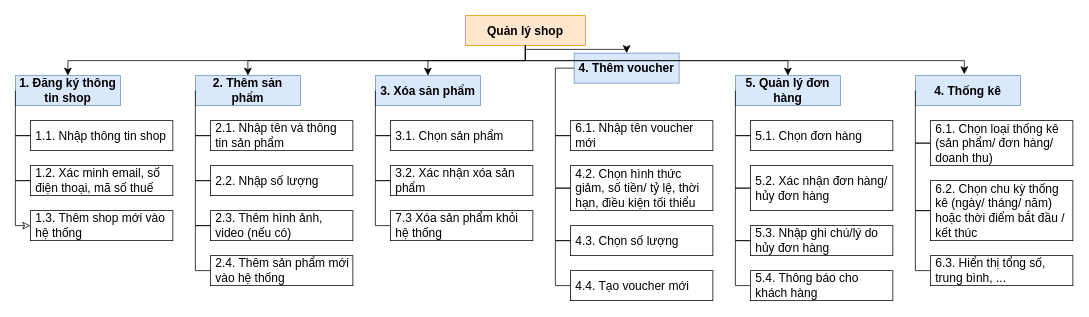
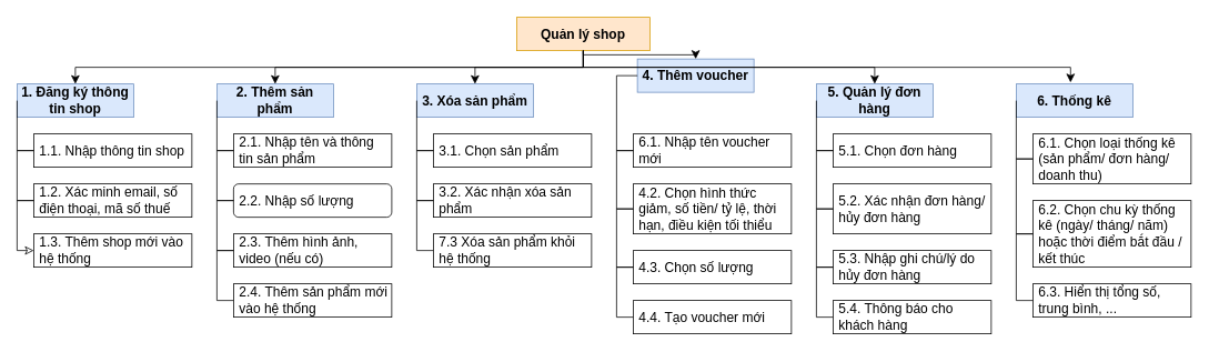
  <mxCell id="0" />
  <mxCell id="1" parent="0" />
  <mxCell id="2" value="Quản lý shop" style="rounded=0;whiteSpace=wrap;html=1;fontSize=16;fontStyle=1;movable=1;resizable=1;rotatable=1;deletable=1;editable=1;connectable=1;fillColor=#ffe6cc;strokeColor=#d79b00;" parent="1" vertex="1"><mxGeometry x="620" y="20" width="160" height="40" as="geometry" /></mxCell>
  <mxCell id="3" value="1. Đăng ký thông tin shop" style="rounded=0;whiteSpace=wrap;html=1;fontSize=16;fontStyle=1;movable=1;resizable=1;rotatable=1;deletable=1;editable=1;connectable=1;fillColor=#dae8fc;strokeColor=#6c8ebf;" parent="1" vertex="1"><mxGeometry x="20" y="100" width="140" height="40" as="geometry" /></mxCell>
  <mxCell id="4" value="2. Thêm sản phẩm" style="rounded=0;whiteSpace=wrap;html=1;fontSize=16;fontStyle=1;movable=1;resizable=1;rotatable=1;deletable=1;editable=1;connectable=1;fillColor=#dae8fc;strokeColor=#6c8ebf;" parent="1" vertex="1"><mxGeometry x="260" y="100" width="140" height="40" as="geometry" /></mxCell>
  <mxCell id="5" value="3. Xóa sản phẩm" style="rounded=0;whiteSpace=wrap;html=1;fontSize=16;fontStyle=1;movable=1;resizable=1;rotatable=1;deletable=1;editable=1;connectable=1;fillColor=#dae8fc;strokeColor=#6c8ebf;" parent="1" vertex="1"><mxGeometry x="500" y="100" width="140" height="40" as="geometry" /></mxCell>
  <mxCell id="6" value="" style="edgeStyle=elbowEdgeStyle;elbow=vertical;endArrow=classic;html=1;curved=0;rounded=0;endSize=8;startSize=8;fontSize=16;exitX=0.5;exitY=1;exitDx=0;exitDy=0;entryX=0.5;entryY=0;entryDx=0;entryDy=0;movable=1;resizable=1;rotatable=1;deletable=1;editable=1;connectable=1;" parent="1" source="2" target="3" edge="1"><mxGeometry width="50" height="50" relative="1" as="geometry"><mxPoint x="700" y="400" as="sourcePoint" /><mxPoint x="750" y="350" as="targetPoint" /></mxGeometry></mxCell>
  <mxCell id="7" value="" style="edgeStyle=elbowEdgeStyle;elbow=vertical;endArrow=classic;html=1;curved=0;rounded=0;endSize=8;startSize=8;fontSize=16;exitX=0.5;exitY=1;exitDx=0;exitDy=0;entryX=0.5;entryY=0;entryDx=0;entryDy=0;movable=1;resizable=1;rotatable=1;deletable=1;editable=1;connectable=1;" parent="1" source="2" target="4" edge="1"><mxGeometry width="50" height="50" relative="1" as="geometry"><mxPoint x="700" y="400" as="sourcePoint" /><mxPoint x="750" y="350" as="targetPoint" /></mxGeometry></mxCell>
  <mxCell id="8" value="" style="edgeStyle=elbowEdgeStyle;elbow=vertical;endArrow=classic;html=1;curved=0;rounded=0;endSize=8;startSize=8;fontSize=16;exitX=0.5;exitY=1;exitDx=0;exitDy=0;entryX=0.5;entryY=0;entryDx=0;entryDy=0;movable=1;resizable=1;rotatable=1;deletable=1;editable=1;connectable=1;" parent="1" source="2" target="5" edge="1"><mxGeometry width="50" height="50" relative="1" as="geometry"><mxPoint x="710" y="70" as="sourcePoint" /><mxPoint x="590" y="110" as="targetPoint" /></mxGeometry></mxCell>
  <mxCell id="9" value="1.1. Nhập thông tin shop" style="rounded=0;whiteSpace=wrap;html=1;fontSize=16;align=left;spacingLeft=5;movable=1;resizable=1;rotatable=1;deletable=1;editable=1;connectable=1;" parent="1" vertex="1"><mxGeometry x="40" y="160" width="190" height="40" as="geometry" /></mxCell>
  <mxCell id="10" value="1.2. Xác minh email, số điện thoại, mã số thuế" style="rounded=0;whiteSpace=wrap;html=1;fontSize=16;align=left;spacingLeft=5;movable=1;resizable=1;rotatable=1;deletable=1;editable=1;connectable=1;" parent="1" vertex="1"><mxGeometry x="40" y="220" width="190" height="40" as="geometry" /></mxCell>
  <mxCell id="11" value="1.3. Thêm shop mới vào hệ thống" style="rounded=0;whiteSpace=wrap;html=1;fontSize=16;align=left;spacingLeft=5;movable=1;resizable=1;rotatable=1;deletable=1;editable=1;connectable=1;" parent="1" vertex="1"><mxGeometry x="40" y="280" width="190" height="40" as="geometry" /></mxCell>
  <mxCell id="12" value="2.1. Nhập tên và thông tin sản phẩm" style="rounded=0;whiteSpace=wrap;html=1;fontSize=16;align=left;spacingLeft=5;movable=1;resizable=1;rotatable=1;deletable=1;editable=1;connectable=1;" parent="1" vertex="1"><mxGeometry x="280" y="160" width="190" height="40" as="geometry" /></mxCell>
  <mxCell id="13" value="" style="edgeStyle=elbowEdgeStyle;elbow=horizontal;endArrow=none;html=1;curved=0;rounded=0;endSize=8;startSize=8;fontSize=16;exitX=0;exitY=0.5;exitDx=0;exitDy=0;entryX=0;entryY=0.5;entryDx=0;entryDy=0;endFill=0;movable=1;resizable=1;rotatable=1;deletable=1;editable=1;connectable=1;" parent="1" source="3" target="9" edge="1"><mxGeometry width="50" height="50" relative="1" as="geometry"><mxPoint x="40" y="120" as="sourcePoint" /><mxPoint x="510" y="330" as="targetPoint" /><Array as="points"><mxPoint x="20" y="160" /></Array></mxGeometry></mxCell>
  <mxCell id="14" value="" style="edgeStyle=elbowEdgeStyle;elbow=horizontal;endArrow=none;html=1;curved=0;rounded=0;endSize=8;startSize=8;fontSize=16;entryX=0;entryY=0.5;entryDx=0;entryDy=0;endFill=0;exitX=0;exitY=0.5;exitDx=0;exitDy=0;movable=1;resizable=1;rotatable=1;deletable=1;editable=1;connectable=1;" parent="1" source="9" target="10" edge="1"><mxGeometry width="50" height="50" relative="1" as="geometry"><mxPoint x="20" y="190" as="sourcePoint" /><mxPoint x="40" y="290" as="targetPoint" /><Array as="points"><mxPoint x="20" y="260" /></Array></mxGeometry></mxCell>
  <mxCell id="15" value="" style="edgeStyle=elbowEdgeStyle;elbow=horizontal;endArrow=classic;html=1;curved=0;rounded=0;endSize=8;startSize=8;fontSize=16;entryX=0;entryY=0.5;entryDx=0;entryDy=0;endFill=0;exitX=0;exitY=0.5;exitDx=0;exitDy=0;movable=1;resizable=1;rotatable=1;deletable=1;editable=1;connectable=1;" parent="1" source="10" target="11" edge="1"><mxGeometry width="50" height="50" relative="1" as="geometry"><mxPoint x="40" y="280" as="sourcePoint" /><mxPoint x="40" y="350" as="targetPoint" /><Array as="points"><mxPoint x="20" y="350" /></Array></mxGeometry></mxCell>
- <mxCell id="16" value="2.2. Nhập số lượng" style="rounded=0;whiteSpace=wrap;html=1;fontSize=16;align=left;spacingLeft=5;movable=1;resizable=1;rotatable=1;deletable=1;editable=1;connectable=1;" parent="1" vertex="1"><mxGeometry x="280" y="220" width="190" height="40" as="geometry" /></mxCell>
+ <mxCell id="16" value="2.2. Nhập số lượng" style="whiteSpace=wrap;html=1;fontSize=16;align=left;spacingLeft=5;movable=1;resizable=1;rotatable=1;deletable=1;editable=1;connectable=1;rounded=1;" parent="1" vertex="1"><mxGeometry x="280" y="220" width="190" height="40" as="geometry" /></mxCell>
  <mxCell id="17" value="2.3. Thêm hình ảnh, video (nếu có)" style="rounded=0;whiteSpace=wrap;html=1;fontSize=16;align=left;spacingLeft=5;movable=1;resizable=1;rotatable=1;deletable=1;editable=1;connectable=1;" parent="1" vertex="1"><mxGeometry x="280" y="280" width="190" height="40" as="geometry" /></mxCell>
  <mxCell id="18" value="" style="edgeStyle=elbowEdgeStyle;elbow=horizontal;endArrow=none;html=1;curved=0;rounded=0;endSize=8;startSize=8;fontSize=16;entryX=0;entryY=0.5;entryDx=0;entryDy=0;endFill=0;exitX=0;exitY=0.5;exitDx=0;exitDy=0;movable=1;resizable=1;rotatable=1;deletable=1;editable=1;connectable=1;" parent="1" source="12" target="16" edge="1"><mxGeometry width="50" height="50" relative="1" as="geometry"><mxPoint x="280" y="190" as="sourcePoint" /><mxPoint x="280" y="260" as="targetPoint" /><Array as="points"><mxPoint x="260" y="260" /></Array></mxGeometry></mxCell>
  <mxCell id="19" value="" style="edgeStyle=elbowEdgeStyle;elbow=horizontal;endArrow=none;html=1;curved=0;rounded=0;endSize=8;startSize=8;fontSize=16;entryX=0;entryY=0.5;entryDx=0;entryDy=0;endFill=0;movable=1;resizable=1;rotatable=1;deletable=1;editable=1;connectable=1;exitX=0;exitY=0.5;exitDx=0;exitDy=0;" parent="1" source="4" target="12" edge="1"><mxGeometry width="50" height="50" relative="1" as="geometry"><mxPoint x="260" y="130" as="sourcePoint" /><mxPoint x="280" y="240" as="targetPoint" /><Array as="points"><mxPoint x="260" y="180" /></Array></mxGeometry></mxCell>
  <mxCell id="20" value="" style="edgeStyle=elbowEdgeStyle;elbow=horizontal;endArrow=none;html=1;curved=0;rounded=0;endSize=8;startSize=8;fontSize=16;entryX=0;entryY=0.5;entryDx=0;entryDy=0;endFill=0;exitX=0;exitY=0.5;exitDx=0;exitDy=0;movable=1;resizable=1;rotatable=1;deletable=1;editable=1;connectable=1;" parent="1" source="16" target="17" edge="1"><mxGeometry width="50" height="50" relative="1" as="geometry"><mxPoint x="280" y="210" as="sourcePoint" /><mxPoint x="280" y="290" as="targetPoint" /><Array as="points"><mxPoint x="260" y="290" /></Array></mxGeometry></mxCell>
  <mxCell id="21" value="3.1. Chọn sản phẩm" style="rounded=0;whiteSpace=wrap;html=1;fontSize=16;align=left;spacingLeft=5;movable=1;resizable=1;rotatable=1;deletable=1;editable=1;connectable=1;" parent="1" vertex="1"><mxGeometry x="520" y="160" width="190" height="40" as="geometry" /></mxCell>
  <mxCell id="22" value="3.2. Xác nhận xóa sản phẩm" style="rounded=0;whiteSpace=wrap;html=1;fontSize=16;align=left;spacingLeft=5;movable=1;resizable=1;rotatable=1;deletable=1;editable=1;connectable=1;" parent="1" vertex="1"><mxGeometry x="520" y="220" width="190" height="40" as="geometry" /></mxCell>
  <mxCell id="23" value="7.3 Xóa sản phẩm khỏi hệ thống" style="rounded=0;whiteSpace=wrap;html=1;fontSize=16;align=left;spacingLeft=5;movable=1;resizable=1;rotatable=1;deletable=1;editable=1;connectable=1;" parent="1" vertex="1"><mxGeometry x="520" y="280" width="190" height="40" as="geometry" /></mxCell>
  <mxCell id="24" value="" style="edgeStyle=elbowEdgeStyle;elbow=horizontal;endArrow=none;html=1;curved=0;rounded=0;endSize=8;startSize=8;fontSize=16;entryX=0;entryY=0.5;entryDx=0;entryDy=0;endFill=0;movable=1;resizable=1;rotatable=1;deletable=1;editable=1;connectable=1;exitX=0;exitY=0.5;exitDx=0;exitDy=0;" parent="1" edge="1"><mxGeometry width="50" height="50" relative="1" as="geometry"><mxPoint x="500" y="120" as="sourcePoint" /><mxPoint x="520" y="180" as="targetPoint" /><Array as="points"><mxPoint x="500" y="180" /></Array></mxGeometry></mxCell>
  <mxCell id="25" value="" style="edgeStyle=elbowEdgeStyle;elbow=horizontal;endArrow=none;html=1;curved=0;rounded=0;endSize=8;startSize=8;fontSize=16;entryX=0;entryY=0.5;entryDx=0;entryDy=0;endFill=0;exitX=0;exitY=0.5;exitDx=0;exitDy=0;movable=1;resizable=1;rotatable=1;deletable=1;editable=1;connectable=1;" parent="1" target="22" edge="1"><mxGeometry width="50" height="50" relative="1" as="geometry"><mxPoint x="520" y="180" as="sourcePoint" /><mxPoint x="520" y="260" as="targetPoint" /><Array as="points"><mxPoint x="500" y="260" /></Array></mxGeometry></mxCell>
  <mxCell id="26" value="" style="edgeStyle=elbowEdgeStyle;elbow=horizontal;endArrow=none;html=1;curved=0;rounded=0;endSize=8;startSize=8;fontSize=16;entryX=0;entryY=0.5;entryDx=0;entryDy=0;endFill=0;exitX=0;exitY=0.5;exitDx=0;exitDy=0;movable=1;resizable=1;rotatable=1;deletable=1;editable=1;connectable=1;" parent="1" source="22" target="23" edge="1"><mxGeometry width="50" height="50" relative="1" as="geometry"><mxPoint x="520" y="260" as="sourcePoint" /><mxPoint x="520" y="320" as="targetPoint" /><Array as="points"><mxPoint x="500" y="290" /></Array></mxGeometry></mxCell>
  <mxCell id="27" value="4. Thêm voucher" style="rounded=0;whiteSpace=wrap;html=1;fontSize=16;fontStyle=1;movable=1;resizable=1;rotatable=1;deletable=1;editable=1;connectable=1;fillColor=#dae8fc;strokeColor=#6c8ebf;" parent="1" vertex="1"><mxGeometry x="765" y="70" width="140" height="40" as="geometry" /></mxCell>
  <mxCell id="28" value="" style="edgeStyle=elbowEdgeStyle;elbow=vertical;endArrow=classic;html=1;curved=0;rounded=0;endSize=8;startSize=8;fontSize=16;exitX=0.5;exitY=1;exitDx=0;exitDy=0;entryX=0.5;entryY=0;entryDx=0;entryDy=0;movable=1;resizable=1;rotatable=1;deletable=1;editable=1;connectable=1;" parent="1" source="2" target="27" edge="1"><mxGeometry width="50" height="50" relative="1" as="geometry"><mxPoint x="710" y="70" as="sourcePoint" /><mxPoint x="350" y="110" as="targetPoint" /></mxGeometry></mxCell>
  <mxCell id="29" value="6.1. Nhập tên voucher mới" style="rounded=0;whiteSpace=wrap;html=1;fontSize=16;align=left;spacingLeft=5;movable=1;resizable=1;rotatable=1;deletable=1;editable=1;connectable=1;" parent="1" vertex="1"><mxGeometry x="760" y="160" width="190" height="40" as="geometry" /></mxCell>
  <mxCell id="30" value="4.2. Chọn hình thức giảm, số tiền/ tỷ lệ, thời hạn, điều kiện tối thiểu" style="rounded=0;whiteSpace=wrap;html=1;fontSize=16;align=left;spacingLeft=5;movable=1;resizable=1;rotatable=1;deletable=1;editable=1;connectable=1;" parent="1" vertex="1"><mxGeometry x="760" y="220" width="190" height="60" as="geometry" /></mxCell>
  <mxCell id="31" value="4.3. Chọn số lượng" style="rounded=0;whiteSpace=wrap;html=1;fontSize=16;align=left;spacingLeft=5;movable=1;resizable=1;rotatable=1;deletable=1;editable=1;connectable=1;" parent="1" vertex="1"><mxGeometry x="760" y="300" width="190" height="40" as="geometry" /></mxCell>
  <mxCell id="32" value="" style="edgeStyle=elbowEdgeStyle;elbow=horizontal;endArrow=none;html=1;curved=0;rounded=0;endSize=8;startSize=8;fontSize=16;entryX=0;entryY=0.5;entryDx=0;entryDy=0;endFill=0;exitX=0;exitY=0.5;exitDx=0;exitDy=0;movable=1;resizable=1;rotatable=1;deletable=1;editable=1;connectable=1;" parent="1" target="30" edge="1"><mxGeometry width="50" height="50" relative="1" as="geometry"><mxPoint x="760" y="180" as="sourcePoint" /><mxPoint x="760" y="240" as="targetPoint" /><Array as="points"><mxPoint x="740" y="260" /></Array></mxGeometry></mxCell>
  <mxCell id="33" value="" style="edgeStyle=elbowEdgeStyle;elbow=horizontal;endArrow=none;html=1;curved=0;rounded=0;endSize=8;startSize=8;fontSize=16;entryX=0;entryY=0.5;entryDx=0;entryDy=0;endFill=0;exitX=0;exitY=0.5;exitDx=0;exitDy=0;movable=1;resizable=1;rotatable=1;deletable=1;editable=1;connectable=1;" parent="1" source="30" target="31" edge="1"><mxGeometry width="50" height="50" relative="1" as="geometry"><mxPoint x="760" y="240" as="sourcePoint" /><mxPoint x="760" y="300" as="targetPoint" /><Array as="points"><mxPoint x="740" y="320" /></Array></mxGeometry></mxCell>
  <mxCell id="34" value="" style="edgeStyle=elbowEdgeStyle;elbow=horizontal;endArrow=none;html=1;curved=0;rounded=0;endSize=8;startSize=8;fontSize=16;entryX=0;entryY=0.5;entryDx=0;entryDy=0;endFill=0;movable=1;resizable=1;rotatable=1;deletable=1;editable=1;connectable=1;exitX=0;exitY=0.5;exitDx=0;exitDy=0;" parent="1" source="27" target="29" edge="1"><mxGeometry width="50" height="50" relative="1" as="geometry"><mxPoint x="730" y="120" as="sourcePoint" /><mxPoint x="750" y="180" as="targetPoint" /><Array as="points"><mxPoint x="740" y="150" /><mxPoint x="730" y="200" /></Array></mxGeometry></mxCell>
  <mxCell id="35" value="2.4. Thêm sản phẩm mới vào hệ thống" style="rounded=0;whiteSpace=wrap;html=1;fontSize=16;align=left;spacingLeft=5;movable=1;resizable=1;rotatable=1;deletable=1;editable=1;connectable=1;" parent="1" vertex="1"><mxGeometry x="280" y="340" width="190" height="40" as="geometry" /></mxCell>
  <mxCell id="36" value="" style="edgeStyle=elbowEdgeStyle;elbow=horizontal;endArrow=none;html=1;curved=0;rounded=0;endSize=8;startSize=8;fontSize=16;entryX=0;entryY=0.5;entryDx=0;entryDy=0;endFill=0;exitX=0;exitY=0.5;exitDx=0;exitDy=0;movable=1;resizable=1;rotatable=1;deletable=1;editable=1;connectable=1;" parent="1" edge="1"><mxGeometry width="50" height="50" relative="1" as="geometry"><mxPoint x="280" y="300" as="sourcePoint" /><mxPoint x="280" y="360" as="targetPoint" /><Array as="points"><mxPoint x="260" y="350" /></Array></mxGeometry></mxCell>
  <mxCell id="37" value="4.4. Tạo voucher mới" style="rounded=0;whiteSpace=wrap;html=1;fontSize=16;align=left;spacingLeft=5;movable=1;resizable=1;rotatable=1;deletable=1;editable=1;connectable=1;" parent="1" vertex="1"><mxGeometry x="760" y="360" width="190" height="40" as="geometry" /></mxCell>
  <mxCell id="38" value="" style="edgeStyle=elbowEdgeStyle;elbow=horizontal;endArrow=none;html=1;curved=0;rounded=0;endSize=8;startSize=8;fontSize=16;entryX=0;entryY=0.5;entryDx=0;entryDy=0;endFill=0;exitX=0;exitY=0.5;exitDx=0;exitDy=0;movable=1;resizable=1;rotatable=1;deletable=1;editable=1;connectable=1;" parent="1" source="31" target="37" edge="1"><mxGeometry width="50" height="50" relative="1" as="geometry"><mxPoint x="760" y="320" as="sourcePoint" /><mxPoint x="760" y="390" as="targetPoint" /><Array as="points"><mxPoint x="740" y="390" /></Array></mxGeometry></mxCell>
  <mxCell id="39" value="5. Quản lý đơn hàng" style="rounded=0;whiteSpace=wrap;html=1;fontSize=16;fontStyle=1;movable=1;resizable=1;rotatable=1;deletable=1;editable=1;connectable=1;fillColor=#dae8fc;strokeColor=#6c8ebf;" parent="1" vertex="1"><mxGeometry x="980" y="100" width="140" height="40" as="geometry" /></mxCell>
  <mxCell id="40" value="5.1. Chọn đơn hàng" style="rounded=0;whiteSpace=wrap;html=1;fontSize=16;align=left;spacingLeft=5;movable=1;resizable=1;rotatable=1;deletable=1;editable=1;connectable=1;" parent="1" vertex="1"><mxGeometry x="1000" y="160" width="190" height="40" as="geometry" /></mxCell>
  <mxCell id="41" value="5.2. Xác nhận đơn hàng/ hủy đơn hàng" style="rounded=0;whiteSpace=wrap;html=1;fontSize=16;align=left;spacingLeft=5;movable=1;resizable=1;rotatable=1;deletable=1;editable=1;connectable=1;" parent="1" vertex="1"><mxGeometry x="1000" y="220" width="190" height="60" as="geometry" /></mxCell>
  <mxCell id="42" value="5.3. Nhập ghi chú/lý do hủy đơn hàng" style="rounded=0;whiteSpace=wrap;html=1;fontSize=16;align=left;spacingLeft=5;movable=1;resizable=1;rotatable=1;deletable=1;editable=1;connectable=1;" parent="1" vertex="1"><mxGeometry x="1000" y="300" width="190" height="40" as="geometry" /></mxCell>
  <mxCell id="43" value="" style="edgeStyle=elbowEdgeStyle;elbow=horizontal;endArrow=none;html=1;curved=0;rounded=0;endSize=8;startSize=8;fontSize=16;entryX=0;entryY=0.5;entryDx=0;entryDy=0;endFill=0;exitX=0;exitY=0.5;exitDx=0;exitDy=0;movable=1;resizable=1;rotatable=1;deletable=1;editable=1;connectable=1;" parent="1" target="41" edge="1"><mxGeometry width="50" height="50" relative="1" as="geometry"><mxPoint x="1000" y="180" as="sourcePoint" /><mxPoint x="1000" y="240" as="targetPoint" /><Array as="points"><mxPoint x="980" y="260" /></Array></mxGeometry></mxCell>
  <mxCell id="44" value="" style="edgeStyle=elbowEdgeStyle;elbow=horizontal;endArrow=none;html=1;curved=0;rounded=0;endSize=8;startSize=8;fontSize=16;entryX=0;entryY=0.5;entryDx=0;entryDy=0;endFill=0;exitX=0;exitY=0.5;exitDx=0;exitDy=0;movable=1;resizable=1;rotatable=1;deletable=1;editable=1;connectable=1;" parent="1" source="41" target="42" edge="1"><mxGeometry width="50" height="50" relative="1" as="geometry"><mxPoint x="1000" y="240" as="sourcePoint" /><mxPoint x="1000" y="300" as="targetPoint" /><Array as="points"><mxPoint x="980" y="320" /></Array></mxGeometry></mxCell>
  <mxCell id="45" value="" style="edgeStyle=elbowEdgeStyle;elbow=horizontal;endArrow=none;html=1;curved=0;rounded=0;endSize=8;startSize=8;fontSize=16;entryX=0;entryY=0.5;entryDx=0;entryDy=0;endFill=0;movable=1;resizable=1;rotatable=1;deletable=1;editable=1;connectable=1;exitX=0;exitY=0.5;exitDx=0;exitDy=0;" parent="1" source="39" target="40" edge="1"><mxGeometry width="50" height="50" relative="1" as="geometry"><mxPoint x="970" y="120" as="sourcePoint" /><mxPoint x="990" y="180" as="targetPoint" /><Array as="points"><mxPoint x="980" y="150" /><mxPoint x="970" y="200" /></Array></mxGeometry></mxCell>
  <mxCell id="46" value="5.4. Thông báo cho khách hàng" style="rounded=0;whiteSpace=wrap;html=1;fontSize=16;align=left;spacingLeft=5;movable=1;resizable=1;rotatable=1;deletable=1;editable=1;connectable=1;" parent="1" vertex="1"><mxGeometry x="1000" y="360" width="190" height="40" as="geometry" /></mxCell>
  <mxCell id="47" value="" style="edgeStyle=elbowEdgeStyle;elbow=horizontal;endArrow=none;html=1;curved=0;rounded=0;endSize=8;startSize=8;fontSize=16;entryX=0;entryY=0.5;entryDx=0;entryDy=0;endFill=0;exitX=0;exitY=0.5;exitDx=0;exitDy=0;movable=1;resizable=1;rotatable=1;deletable=1;editable=1;connectable=1;" parent="1" source="42" target="46" edge="1"><mxGeometry width="50" height="50" relative="1" as="geometry"><mxPoint x="1000" y="320" as="sourcePoint" /><mxPoint x="1000" y="390" as="targetPoint" /><Array as="points"><mxPoint x="980" y="390" /></Array></mxGeometry></mxCell>
  <mxCell id="48" value="" style="edgeStyle=elbowEdgeStyle;elbow=vertical;endArrow=classic;html=1;curved=0;rounded=0;endSize=8;startSize=8;fontSize=16;exitX=0.5;exitY=1;exitDx=0;exitDy=0;entryX=0.5;entryY=0;entryDx=0;entryDy=0;movable=1;resizable=1;rotatable=1;deletable=1;editable=1;connectable=1;" parent="1" source="2" target="39" edge="1"><mxGeometry width="50" height="50" relative="1" as="geometry"><mxPoint x="710" y="70" as="sourcePoint" /><mxPoint x="560" y="110" as="targetPoint" /></mxGeometry></mxCell>
- <mxCell id="49" value="4. Thống kê" style="rounded=0;whiteSpace=wrap;html=1;fontSize=16;fontStyle=1;movable=1;resizable=1;rotatable=1;deletable=1;editable=1;connectable=1;fillColor=#dae8fc;strokeColor=#6c8ebf;" parent="1" vertex="1"><mxGeometry x="1220" y="100" width="140" height="40" as="geometry" /></mxCell>
+ <mxCell id="49" value="6. Thống kê" style="rounded=0;whiteSpace=wrap;html=1;fontSize=16;fontStyle=1;movable=1;resizable=1;rotatable=1;deletable=1;editable=1;connectable=1;fillColor=#dae8fc;strokeColor=#6c8ebf;" parent="1" vertex="1"><mxGeometry x="1220" y="100" width="140" height="40" as="geometry" /></mxCell>
  <mxCell id="50" value="6.1. Chọn loại thống kê (sản phẩm/ đơn hàng/ doanh thu)" style="rounded=0;whiteSpace=wrap;html=1;fontSize=16;align=left;spacingLeft=5;movable=1;resizable=1;rotatable=1;deletable=1;editable=1;connectable=1;" parent="1" vertex="1"><mxGeometry x="1240" y="160" width="190" height="60" as="geometry" /></mxCell>
  <mxCell id="51" value="6.2. Chọn chu kỳ thống kê (ngày/ tháng/ năm) hoặc thời điểm bắt đầu / kết thúc" style="rounded=0;whiteSpace=wrap;html=1;fontSize=16;align=left;spacingLeft=5;movable=1;resizable=1;rotatable=1;deletable=1;editable=1;connectable=1;" parent="1" vertex="1"><mxGeometry x="1240" y="240" width="190" height="80" as="geometry" /></mxCell>
  <mxCell id="52" value="6.3. Hiển thị tổng số, trung bình, ..." style="rounded=0;whiteSpace=wrap;html=1;fontSize=16;align=left;spacingLeft=5;movable=1;resizable=1;rotatable=1;deletable=1;editable=1;connectable=1;" parent="1" vertex="1"><mxGeometry x="1240" y="340" width="190" height="40" as="geometry" /></mxCell>
  <mxCell id="53" value="" style="edgeStyle=elbowEdgeStyle;elbow=horizontal;endArrow=none;html=1;curved=0;rounded=0;endSize=8;startSize=8;fontSize=16;entryX=0;entryY=0.5;entryDx=0;entryDy=0;endFill=0;exitX=0;exitY=0.5;exitDx=0;exitDy=0;movable=1;resizable=1;rotatable=1;deletable=1;editable=1;connectable=1;" parent="1" source="50" target="51" edge="1"><mxGeometry width="50" height="50" relative="1" as="geometry"><mxPoint x="1240" y="180" as="sourcePoint" /><mxPoint x="1240" y="240" as="targetPoint" /><Array as="points"><mxPoint x="1220" y="260" /></Array></mxGeometry></mxCell>
  <mxCell id="54" value="" style="edgeStyle=elbowEdgeStyle;elbow=horizontal;endArrow=none;html=1;curved=0;rounded=0;endSize=8;startSize=8;fontSize=16;entryX=0;entryY=0.5;entryDx=0;entryDy=0;endFill=0;exitX=0;exitY=0.5;exitDx=0;exitDy=0;movable=1;resizable=1;rotatable=1;deletable=1;editable=1;connectable=1;" parent="1" source="51" target="52" edge="1"><mxGeometry width="50" height="50" relative="1" as="geometry"><mxPoint x="1240" y="240" as="sourcePoint" /><mxPoint x="1240" y="300" as="targetPoint" /><Array as="points"><mxPoint x="1220" y="320" /></Array></mxGeometry></mxCell>
  <mxCell id="55" value="" style="edgeStyle=elbowEdgeStyle;elbow=horizontal;endArrow=none;html=1;curved=0;rounded=0;endSize=8;startSize=8;fontSize=16;entryX=0;entryY=0.5;entryDx=0;entryDy=0;endFill=0;movable=1;resizable=1;rotatable=1;deletable=1;editable=1;connectable=1;exitX=0;exitY=0.5;exitDx=0;exitDy=0;" parent="1" source="49" target="50" edge="1"><mxGeometry width="50" height="50" relative="1" as="geometry"><mxPoint x="1210" y="120" as="sourcePoint" /><mxPoint x="1230" y="180" as="targetPoint" /><Array as="points"><mxPoint x="1220" y="150" /><mxPoint x="1210" y="200" /></Array></mxGeometry></mxCell>
  <mxCell id="56" value="" style="edgeStyle=elbowEdgeStyle;elbow=vertical;endArrow=classic;html=1;curved=0;rounded=0;endSize=8;startSize=8;fontSize=16;exitX=0.5;exitY=1;exitDx=0;exitDy=0;movable=1;resizable=1;rotatable=1;deletable=1;editable=1;connectable=1;entryX=0.466;entryY=-0.046;entryDx=0;entryDy=0;entryPerimeter=0;" parent="1" source="2" target="49" edge="1"><mxGeometry width="50" height="50" relative="1" as="geometry"><mxPoint x="710" y="70" as="sourcePoint" /><mxPoint x="1180" y="90" as="targetPoint" /><Array as="points"><mxPoint x="980" y="80" /></Array></mxGeometry></mxCell>
